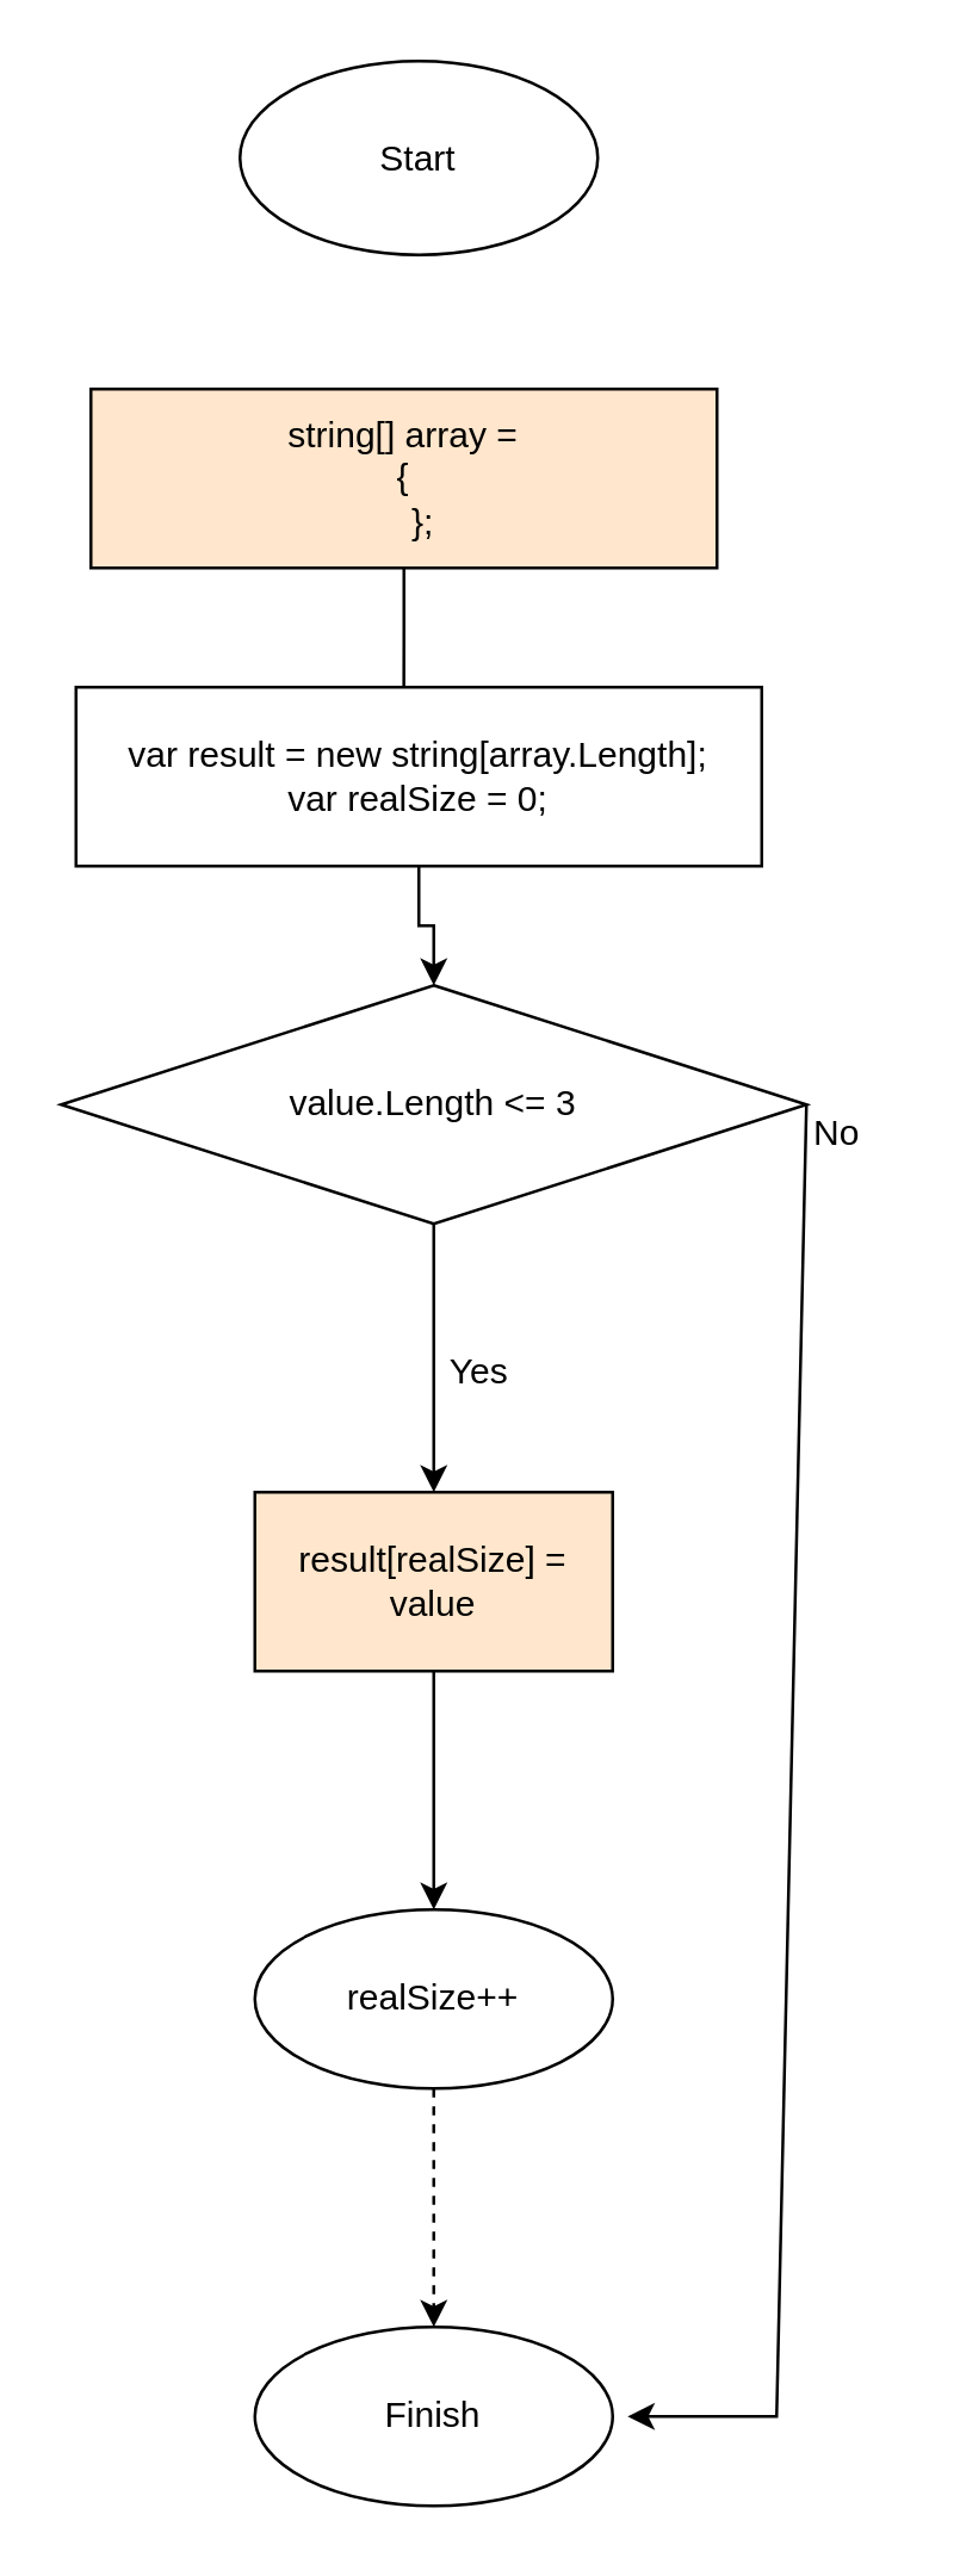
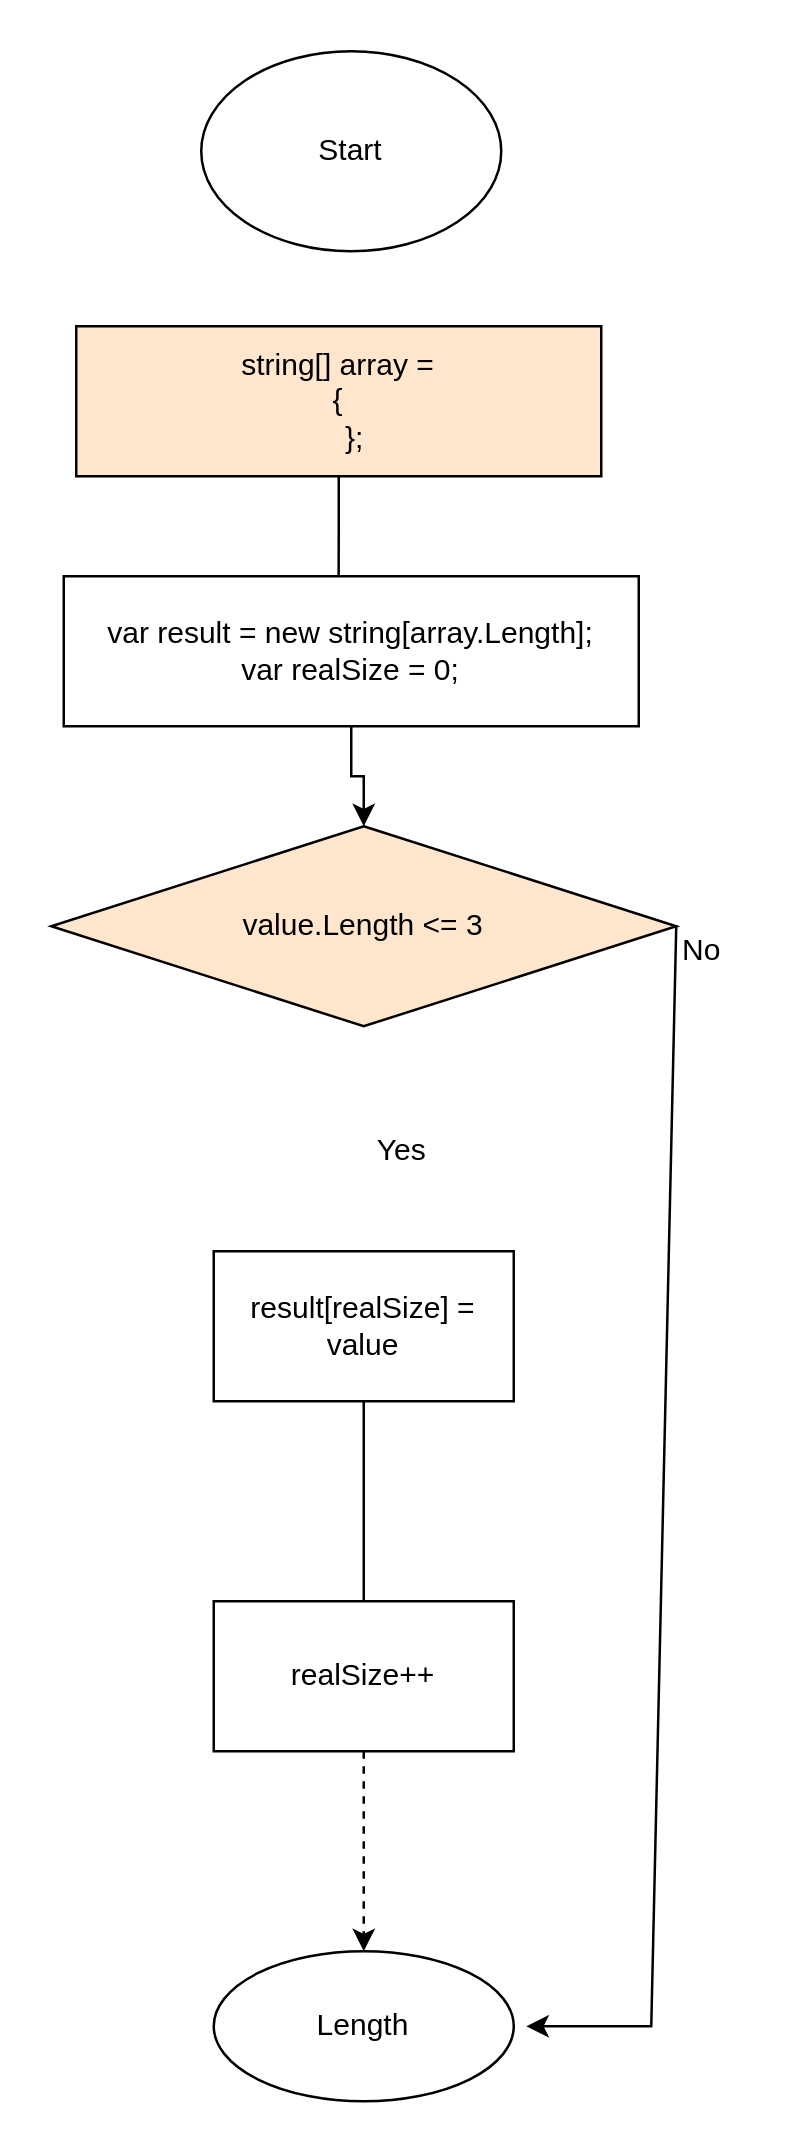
  <mxCell id="0" />
  <mxCell id="1" parent="0" />
- <mxCell id="2" value="Start" style="ellipse;whiteSpace=wrap;html=1;" vertex="1" parent="1"><mxGeometry x="80" y="20" width="120" height="65" as="geometry" /></mxCell>
+ <mxCell id="2" value="Start" style="ellipse;whiteSpace=wrap;html=1;" vertex="1" parent="1"><mxGeometry x="80" y="20" width="120" height="80" as="geometry" /></mxCell>
  <mxCell id="3" style="edgeStyle=orthogonalEdgeStyle;rounded=0;orthogonalLoop=1;jettySize=auto;html=1;entryX=0.478;entryY=0.167;entryDx=0;entryDy=0;entryPerimeter=0;" edge="1" parent="1" source="4" target="6"><mxGeometry relative="1" as="geometry" /></mxCell>
  <mxCell id="4" value="&lt;div&gt;string[] array =&lt;/div&gt;&lt;div&gt;{&lt;/div&gt;&lt;div&gt;&amp;nbsp; &amp;nbsp; &lt;span style=&quot;background-color: initial;&quot;&gt;};&lt;/span&gt;&lt;/div&gt;" style="rounded=0;whiteSpace=wrap;html=1;fillColor=#ffe6cc;" vertex="1" parent="1"><mxGeometry x="30" y="130" width="210" height="60" as="geometry" /></mxCell>
  <mxCell id="5" style="edgeStyle=orthogonalEdgeStyle;rounded=0;orthogonalLoop=1;jettySize=auto;html=1;exitX=0.5;exitY=1;exitDx=0;exitDy=0;entryX=0.5;entryY=0;entryDx=0;entryDy=0;" edge="1" parent="1" source="6" target="8"><mxGeometry relative="1" as="geometry" /></mxCell>
  <mxCell id="6" value="&lt;div&gt;var result = new string[array.Length];&lt;/div&gt;&lt;div&gt;var realSize = 0;&lt;/div&gt;" style="rounded=0;whiteSpace=wrap;html=1;" vertex="1" parent="1"><mxGeometry x="25" y="230" width="230" height="60" as="geometry" /></mxCell>
- <mxCell id="7" value="" style="edgeStyle=orthogonalEdgeStyle;rounded=0;orthogonalLoop=1;jettySize=auto;html=1;" edge="1" parent="1" source="8" target="10"><mxGeometry relative="1" as="geometry" /></mxCell>
- <mxCell id="8" value="value.Length &amp;lt;= 3" style="rhombus;whiteSpace=wrap;html=1;" vertex="1" parent="1"><mxGeometry x="20" y="330" width="250" height="80" as="geometry" /></mxCell>
- <mxCell id="9" value="" style="edgeStyle=orthogonalEdgeStyle;rounded=0;orthogonalLoop=1;jettySize=auto;html=1;" edge="1" parent="1" source="10" target="12"><mxGeometry relative="1" as="geometry" /></mxCell>
- <mxCell id="10" value="result[realSize] = value" style="whiteSpace=wrap;html=1;fillColor=#ffe6cc;" vertex="1" parent="1"><mxGeometry x="85" y="500" width="120" height="60" as="geometry" /></mxCell>
+ <mxCell id="8" value="value.Length &amp;lt;= 3" style="rhombus;whiteSpace=wrap;html=1;fillColor=#ffe6cc;" vertex="1" parent="1"><mxGeometry x="20" y="330" width="250" height="80" as="geometry" /></mxCell>
+ <mxCell id="9" value="" style="edgeStyle=orthogonalEdgeStyle;rounded=0;orthogonalLoop=1;jettySize=auto;html=1;endArrow=none;" edge="1" parent="1" source="10" target="12"><mxGeometry relative="1" as="geometry" /></mxCell>
+ <mxCell id="10" value="result[realSize] = value" style="whiteSpace=wrap;html=1;" vertex="1" parent="1"><mxGeometry x="85" y="500" width="120" height="60" as="geometry" /></mxCell>
  <mxCell id="11" value="" style="edgeStyle=orthogonalEdgeStyle;rounded=0;orthogonalLoop=1;jettySize=auto;html=1;dashed=1;" edge="1" parent="1" source="12" target="13"><mxGeometry relative="1" as="geometry" /></mxCell>
- <mxCell id="12" value="realSize++" style="ellipse;whiteSpace=wrap;html=1;" vertex="1" parent="1"><mxGeometry x="85" y="640" width="120" height="60" as="geometry" /></mxCell>
- <mxCell id="13" value="Finish" style="ellipse;whiteSpace=wrap;html=1;" vertex="1" parent="1"><mxGeometry x="85" y="780" width="120" height="60" as="geometry" /></mxCell>
+ <mxCell id="12" value="realSize++" style="whiteSpace=wrap;html=1;" vertex="1" parent="1"><mxGeometry x="85" y="640" width="120" height="60" as="geometry" /></mxCell>
+ <mxCell id="13" value="Length" style="ellipse;whiteSpace=wrap;html=1;" vertex="1" parent="1"><mxGeometry x="85" y="780" width="120" height="60" as="geometry" /></mxCell>
  <mxCell id="14" value="" style="endArrow=classic;html=1;rounded=0;exitX=1;exitY=0.5;exitDx=0;exitDy=0;" edge="1" parent="1" source="8"><mxGeometry width="50" height="50" relative="1" as="geometry"><mxPoint x="270" y="380" as="sourcePoint" /><mxPoint x="210" y="810" as="targetPoint" /><Array as="points"><mxPoint x="260" y="810" /></Array></mxGeometry></mxCell>
  <mxCell id="15" value="Yes" style="text;html=1;align=center;verticalAlign=middle;resizable=0;points=[];autosize=1;strokeColor=none;fillColor=none;" vertex="1" parent="1"><mxGeometry x="140" y="445" width="40" height="30" as="geometry" /></mxCell>
  <mxCell id="16" value="No" style="text;html=1;align=center;verticalAlign=middle;resizable=0;points=[];autosize=1;strokeColor=none;fillColor=none;" vertex="1" parent="1"><mxGeometry x="260" y="365" width="40" height="30" as="geometry" /></mxCell>
